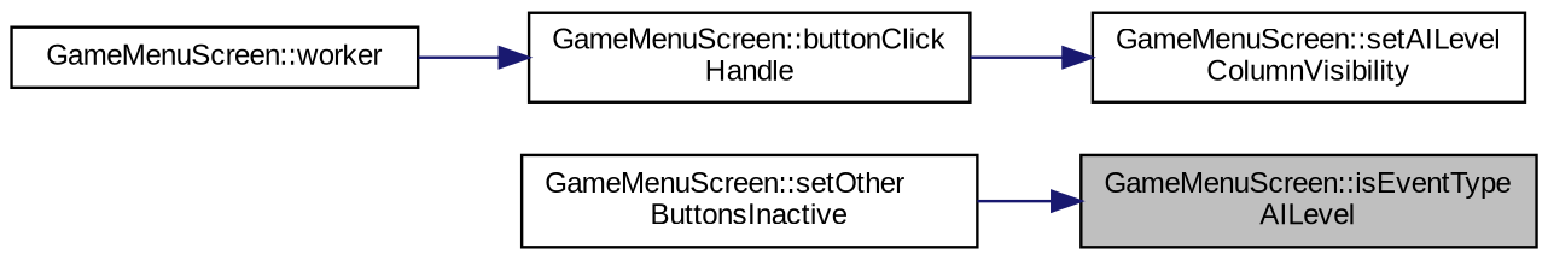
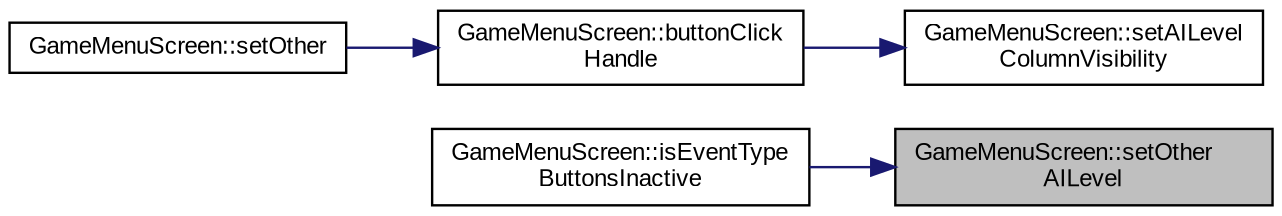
  digraph {
    fontname="Liberation Sans"
    rankdir=RL
    node [color=black fillcolor=white fontname="Liberation Sans" fontsize=10 shape=record style=filled]
    edge [color=midnightblue dir=back fontname="Liberation Sans" fontsize=10 labelfontname=Helvetica labelfontsize=10 style=solid]
-   n1 [fillcolor=grey75 fontcolor=black height=0.2 label="GameMenuScreen::isEventType\lAILevel" width=0.4]
-   n2 [height=0.2 label="GameMenuScreen::setOther\lButtonsInactive" width=0.4]
+   n1 [fillcolor=grey75 fontcolor=black height=0.2 label="GameMenuScreen::setOther\lAILevel" width=0.4]
+   n2 [height=0.2 label="GameMenuScreen::isEventType\lButtonsInactive" width=0.4]
    n3 [height=0.2 label="GameMenuScreen::setAILevel\lColumnVisibility" width=0.4]
    n4 [height=0.2 label="GameMenuScreen::buttonClick\lHandle" width=0.4]
-   n5 [height=0.2 label="GameMenuScreen::worker" width=0.4]
+   n5 [height=0.2 label="GameMenuScreen::setOther" width=0.4]
    n1 -> n2
    n3 -> n4
    n4 -> n5
  }
